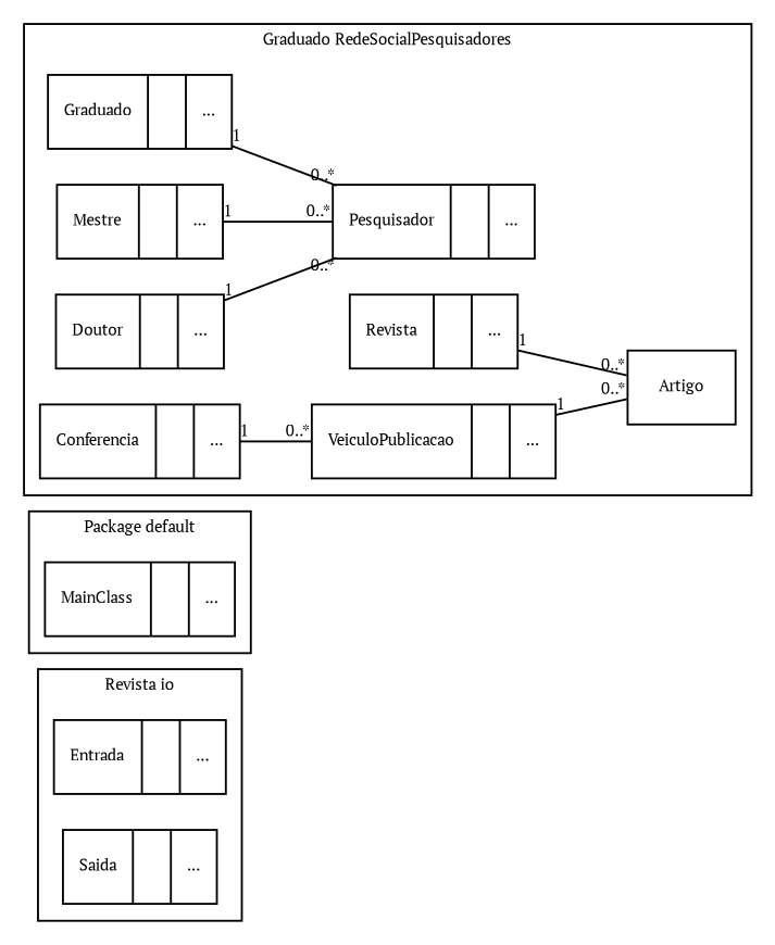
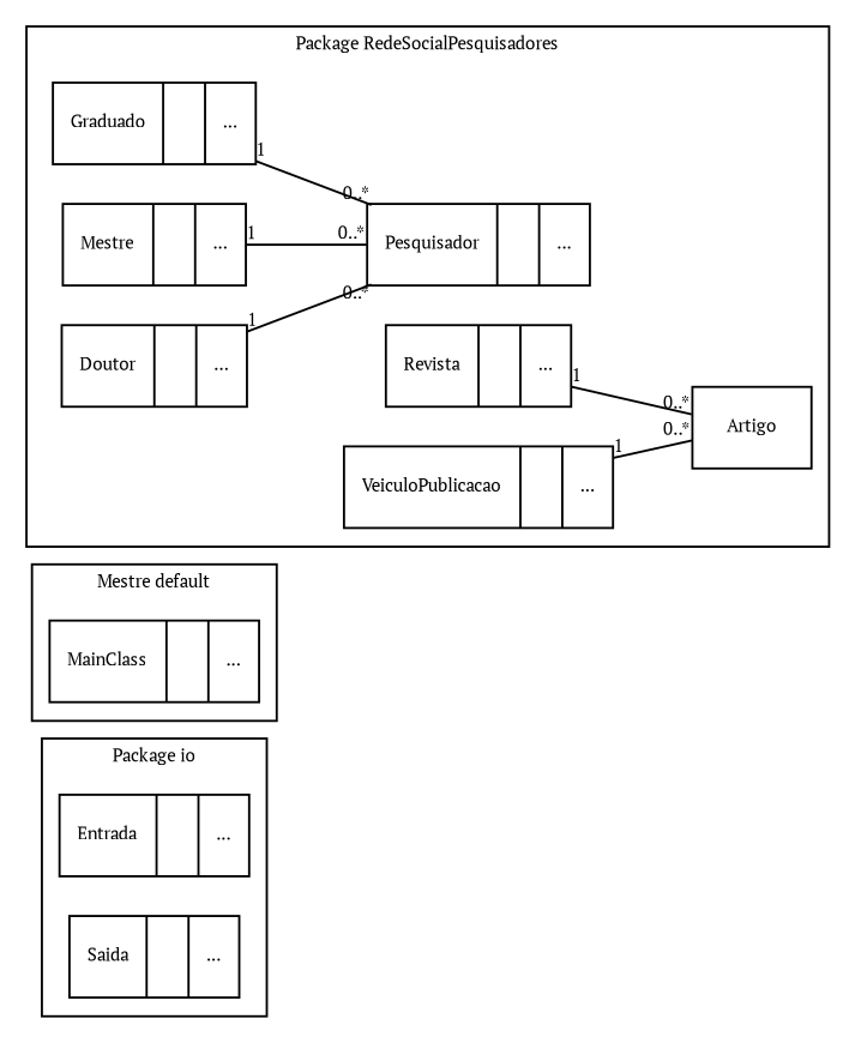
  digraph {
    fontname="PT Serif"
    fontsize=8
    rankdir=LR
    node [fontname="PT Serif" fontsize=8 group=a shape=record]
    edge [arrowhead=none fontname="PT Serif" fontsize=8 headlabel="0..*" taillabel=1]
    n1 [label="{Entrada||...}"]
    n2 [label="{Saida||...}"]
    n3 [label="{MainClass||...}"]
    n4 [label="{Graduado||...}"]
    n5 [label="{Pesquisador||...}"]
    n6 [label="{Mestre||...}"]
    n7 [label="{Doutor||...}"]
    n8 [label="{VeiculoPublicacao||...}"]
    Artigo
    n10 [label="{Revista||...}"]
-   n11 [label="{Conferencia||...}"]
    subgraph cluster_1 {
-     label="Revista io"
+     label="Package io"
      n1
      n2
    }
    subgraph cluster_2 {
-     label="Package default"
+     label="Mestre default"
      n3
    }
    subgraph cluster_3 {
-     label="Graduado RedeSocialPesquisadores"
+     label="Package RedeSocialPesquisadores"
      n4
      n5
      n6
      n7
      n8
      Artigo
      n10
-     n11
    }
    n4 -> n5
    n6 -> n5
    n7 -> n5
    n8 -> Artigo
    n10 -> Artigo
-   n11 -> n8
  }
